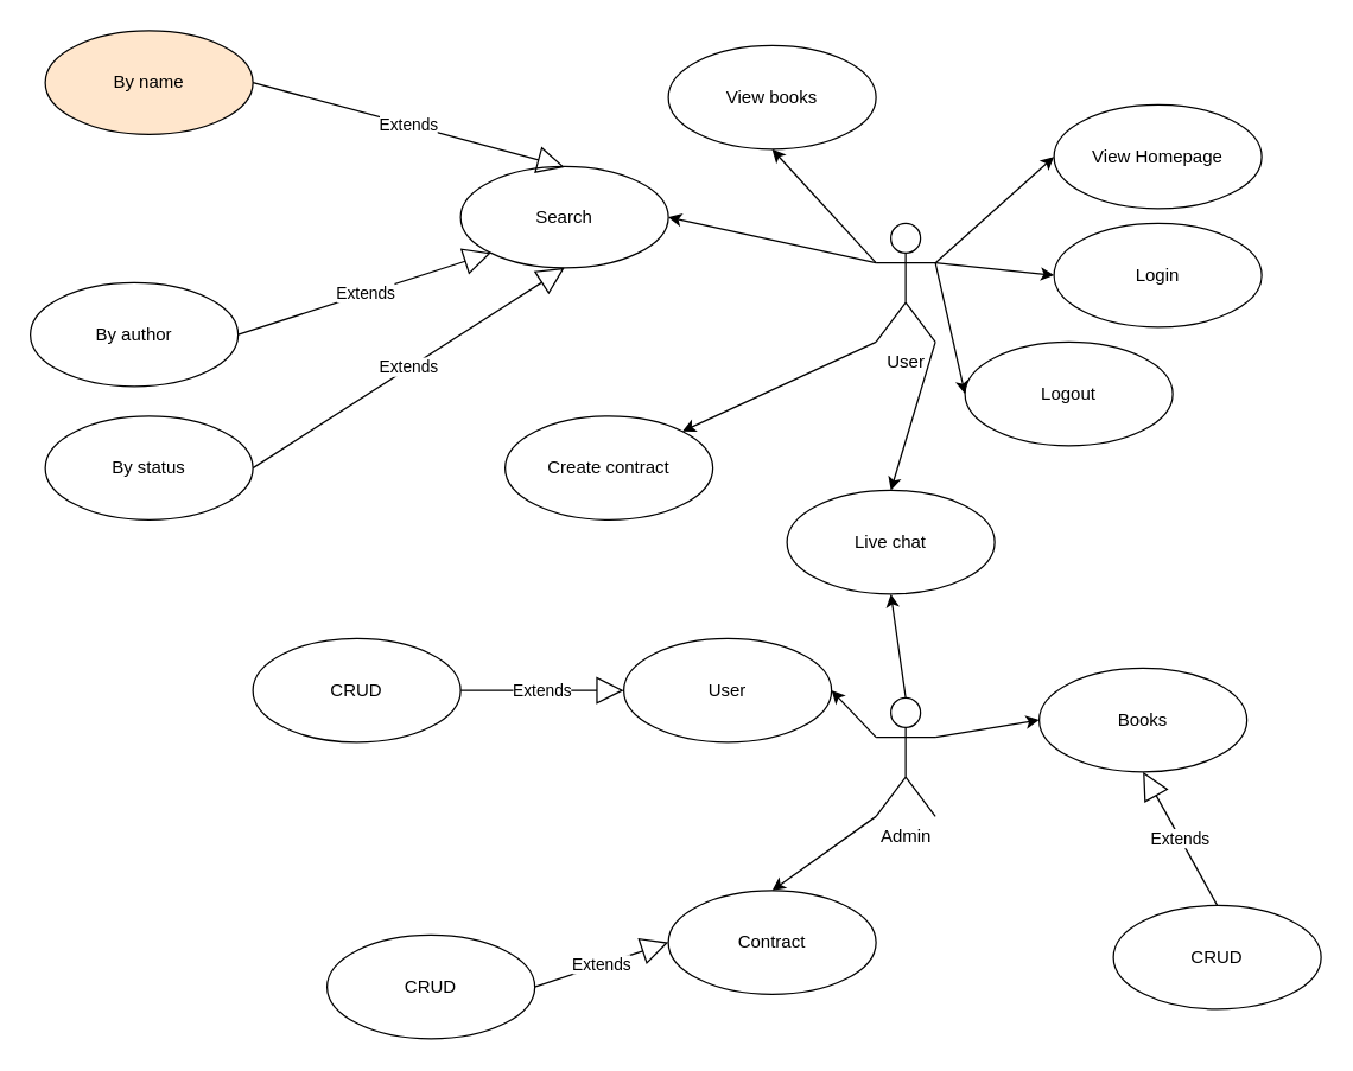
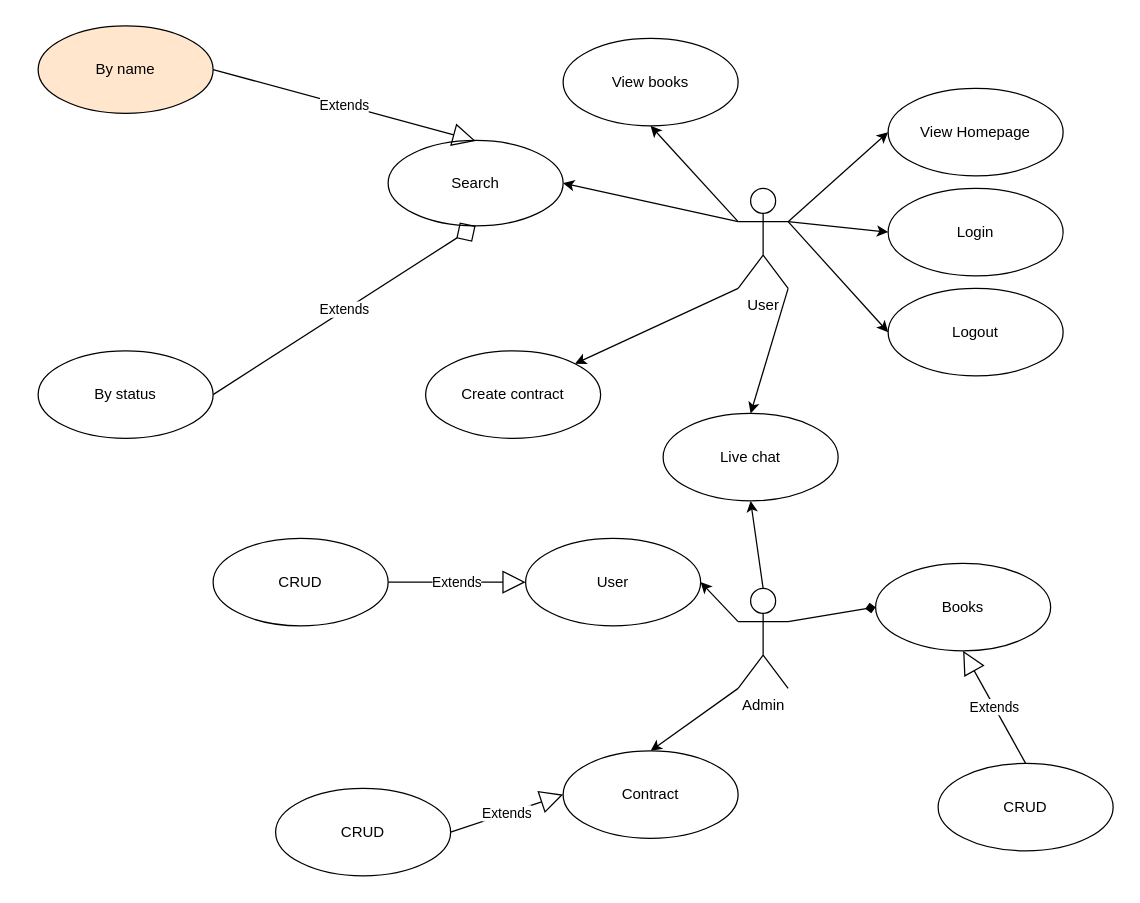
  <mxCell id="0" />
  <mxCell id="1" parent="0" />
  <mxCell id="2" value="User" style="shape=umlActor;verticalLabelPosition=bottom;verticalAlign=top;html=1;outlineConnect=0;" vertex="1" parent="1"><mxGeometry x="590" y="150" width="40" height="80" as="geometry" /></mxCell>
  <mxCell id="3" value="Admin" style="shape=umlActor;verticalLabelPosition=bottom;verticalAlign=top;html=1;outlineConnect=0;" vertex="1" parent="1"><mxGeometry x="590" y="470" width="40" height="80" as="geometry" /></mxCell>
  <mxCell id="4" value="" style="endArrow=classic;html=1;exitX=1;exitY=0.333;exitDx=0;exitDy=0;exitPerimeter=0;entryX=0;entryY=0.5;entryDx=0;entryDy=0;" edge="1" parent="1" source="2" target="5"><mxGeometry width="50" height="50" relative="1" as="geometry"><mxPoint x="630" y="180" as="sourcePoint" /><mxPoint x="710" y="110" as="targetPoint" /></mxGeometry></mxCell>
  <mxCell id="5" value="View Homepage" style="ellipse;whiteSpace=wrap;html=1;" vertex="1" parent="1"><mxGeometry x="710" y="70" width="140" height="70" as="geometry" /></mxCell>
  <mxCell id="6" value="" style="endArrow=classic;html=1;entryX=0;entryY=0.5;entryDx=0;entryDy=0;exitX=1;exitY=0.333;exitDx=0;exitDy=0;exitPerimeter=0;" edge="1" parent="1" target="7" source="2"><mxGeometry width="50" height="50" relative="1" as="geometry"><mxPoint x="620" y="250" as="sourcePoint" /><mxPoint x="710" y="190" as="targetPoint" /></mxGeometry></mxCell>
  <mxCell id="7" value="Login" style="ellipse;whiteSpace=wrap;html=1;" vertex="1" parent="1"><mxGeometry x="710" y="150" width="140" height="70" as="geometry" /></mxCell>
  <mxCell id="8" value="" style="endArrow=classic;html=1;entryX=0;entryY=0.5;entryDx=0;entryDy=0;exitX=1;exitY=0.333;exitDx=0;exitDy=0;exitPerimeter=0;" edge="1" parent="1" target="9" source="2"><mxGeometry width="50" height="50" relative="1" as="geometry"><mxPoint x="630" y="180" as="sourcePoint" /><mxPoint x="710" y="270" as="targetPoint" /></mxGeometry></mxCell>
- <mxCell id="9" value="Logout" style="ellipse;whiteSpace=wrap;html=1;" vertex="1" parent="1"><mxGeometry x="650" y="230" width="140" height="70" as="geometry" /></mxCell>
+ <mxCell id="9" value="Logout" style="ellipse;whiteSpace=wrap;html=1;" vertex="1" parent="1"><mxGeometry x="710" y="230" width="140" height="70" as="geometry" /></mxCell>
  <mxCell id="10" value="" style="endArrow=classic;html=1;entryX=0.5;entryY=1;entryDx=0;entryDy=0;exitX=0;exitY=0.333;exitDx=0;exitDy=0;exitPerimeter=0;" edge="1" parent="1" target="11" source="2"><mxGeometry width="50" height="50" relative="1" as="geometry"><mxPoint x="370" y="136.667" as="sourcePoint" /><mxPoint x="450" y="70" as="targetPoint" /></mxGeometry></mxCell>
  <mxCell id="11" value="View books" style="ellipse;whiteSpace=wrap;html=1;" vertex="1" parent="1"><mxGeometry x="450" y="30" width="140" height="70" as="geometry" /></mxCell>
  <mxCell id="12" value="" style="endArrow=classic;html=1;entryX=1;entryY=0.5;entryDx=0;entryDy=0;exitX=0;exitY=0.333;exitDx=0;exitDy=0;exitPerimeter=0;" edge="1" parent="1" target="13" source="2"><mxGeometry width="50" height="50" relative="1" as="geometry"><mxPoint x="450" y="258.337" as="sourcePoint" /><mxPoint x="310" y="151.67" as="targetPoint" /></mxGeometry></mxCell>
  <mxCell id="13" value="Search" style="ellipse;whiteSpace=wrap;html=1;" vertex="1" parent="1"><mxGeometry x="310" y="111.67" width="140" height="68.33" as="geometry" /></mxCell>
  <mxCell id="14" value="" style="endArrow=classic;html=1;entryX=1;entryY=0;entryDx=0;entryDy=0;exitX=0;exitY=1;exitDx=0;exitDy=0;exitPerimeter=0;" edge="1" parent="1" target="15" source="2"><mxGeometry width="50" height="50" relative="1" as="geometry"><mxPoint x="550" y="469.997" as="sourcePoint" /><mxPoint x="410" y="363.33" as="targetPoint" /></mxGeometry></mxCell>
  <mxCell id="15" value="Create contract" style="ellipse;whiteSpace=wrap;html=1;" vertex="1" parent="1"><mxGeometry x="340" y="280" width="140" height="70" as="geometry" /></mxCell>
  <mxCell id="16" value="Extends" style="endArrow=block;endSize=16;endFill=0;html=1;exitX=1;exitY=0.5;exitDx=0;exitDy=0;" edge="1" parent="1" source="19"><mxGeometry width="160" relative="1" as="geometry"><mxPoint x="170" y="60" as="sourcePoint" /><mxPoint x="380" y="112" as="targetPoint" /></mxGeometry></mxCell>
- <mxCell id="17" value="Extends" style="endArrow=block;endSize=16;endFill=0;html=1;entryX=0;entryY=1;entryDx=0;entryDy=0;exitX=1;exitY=0.5;exitDx=0;exitDy=0;" edge="1" parent="1" source="20" target="13"><mxGeometry width="160" relative="1" as="geometry"><mxPoint x="160" y="220" as="sourcePoint" /><mxPoint x="400" y="131.67" as="targetPoint" /></mxGeometry></mxCell>
- <mxCell id="18" value="Extends" style="endArrow=block;endSize=16;endFill=0;html=1;entryX=0.5;entryY=1;entryDx=0;entryDy=0;exitX=1;exitY=0.5;exitDx=0;exitDy=0;" edge="1" parent="1" source="21" target="13"><mxGeometry width="160" relative="1" as="geometry"><mxPoint x="170" y="310" as="sourcePoint" /><mxPoint x="410" y="141.67" as="targetPoint" /></mxGeometry></mxCell>
+ <mxCell id="18" value="Extends" style="endArrow=diamond;endSize=16;endFill=0;html=1;entryX=0.5;entryY=1;entryDx=0;entryDy=0;exitX=1;exitY=0.5;exitDx=0;exitDy=0;" edge="1" parent="1" source="21" target="13"><mxGeometry width="160" relative="1" as="geometry"><mxPoint x="170" y="310" as="sourcePoint" /><mxPoint x="410" y="141.67" as="targetPoint" /></mxGeometry></mxCell>
  <mxCell id="19" value="By name" style="ellipse;whiteSpace=wrap;html=1;fillColor=#ffe6cc;" vertex="1" parent="1"><mxGeometry x="30" y="20" width="140" height="70" as="geometry" /></mxCell>
- <mxCell id="20" value="By author" style="ellipse;whiteSpace=wrap;html=1;" vertex="1" parent="1"><mxGeometry x="20" y="190" width="140" height="70" as="geometry" /></mxCell>
  <mxCell id="21" value="By status" style="ellipse;whiteSpace=wrap;html=1;" vertex="1" parent="1"><mxGeometry x="30" y="280" width="140" height="70" as="geometry" /></mxCell>
  <mxCell id="22" value="" style="endArrow=classic;html=1;entryX=0.5;entryY=0;entryDx=0;entryDy=0;exitX=1;exitY=1;exitDx=0;exitDy=0;exitPerimeter=0;" edge="1" parent="1" target="23" source="2"><mxGeometry width="50" height="50" relative="1" as="geometry"><mxPoint x="810" y="270" as="sourcePoint" /><mxPoint x="600" y="413.33" as="targetPoint" /></mxGeometry></mxCell>
  <mxCell id="23" value="Live chat" style="ellipse;whiteSpace=wrap;html=1;" vertex="1" parent="1"><mxGeometry x="530" y="330" width="140" height="70" as="geometry" /></mxCell>
  <mxCell id="24" value="" style="endArrow=classic;html=1;entryX=0.5;entryY=1;entryDx=0;entryDy=0;exitX=0.5;exitY=0;exitDx=0;exitDy=0;exitPerimeter=0;" edge="1" parent="1" source="3" target="23"><mxGeometry width="50" height="50" relative="1" as="geometry"><mxPoint x="640" y="240" as="sourcePoint" /><mxPoint x="610" y="340" as="targetPoint" /></mxGeometry></mxCell>
  <mxCell id="25" value="Extends" style="endArrow=block;endSize=16;endFill=0;html=1;exitX=1;exitY=0.5;exitDx=0;exitDy=0;entryX=0;entryY=0.5;entryDx=0;entryDy=0;" edge="1" parent="1" source="26" target="29"><mxGeometry width="160" relative="1" as="geometry"><mxPoint x="310" y="460" as="sourcePoint" /><mxPoint x="420" y="465" as="targetPoint" /></mxGeometry></mxCell>
  <mxCell id="26" value="CRUD" style="ellipse;whiteSpace=wrap;html=1;" vertex="1" parent="1"><mxGeometry x="170" y="430" width="140" height="70" as="geometry" /></mxCell>
  <mxCell id="27" value="CRUD" style="ellipse;whiteSpace=wrap;html=1;" vertex="1" parent="1"><mxGeometry x="750" y="610" width="140" height="70" as="geometry" /></mxCell>
  <mxCell id="28" value="CRUD" style="ellipse;whiteSpace=wrap;html=1;" vertex="1" parent="1"><mxGeometry x="220" y="630" width="140" height="70" as="geometry" /></mxCell>
  <mxCell id="29" value="User" style="ellipse;whiteSpace=wrap;html=1;" vertex="1" parent="1"><mxGeometry x="420" y="430" width="140" height="70" as="geometry" /></mxCell>
  <mxCell id="30" value="Contract" style="ellipse;whiteSpace=wrap;html=1;" vertex="1" parent="1"><mxGeometry x="450" y="600" width="140" height="70" as="geometry" /></mxCell>
  <mxCell id="31" value="Extends" style="endArrow=block;endSize=16;endFill=0;html=1;exitX=1;exitY=0.5;exitDx=0;exitDy=0;entryX=0;entryY=0.5;entryDx=0;entryDy=0;" edge="1" parent="1" source="28" target="30"><mxGeometry width="160" relative="1" as="geometry"><mxPoint x="320" y="475" as="sourcePoint" /><mxPoint x="430" y="475" as="targetPoint" /></mxGeometry></mxCell>
  <mxCell id="32" value="" style="endArrow=classic;html=1;entryX=1;entryY=0.5;entryDx=0;entryDy=0;exitX=0;exitY=0.333;exitDx=0;exitDy=0;exitPerimeter=0;" edge="1" parent="1" source="3" target="29"><mxGeometry width="50" height="50" relative="1" as="geometry"><mxPoint x="600" y="186.667" as="sourcePoint" /><mxPoint x="530" y="110" as="targetPoint" /></mxGeometry></mxCell>
  <mxCell id="33" value="" style="endArrow=classic;html=1;entryX=0.5;entryY=0;entryDx=0;entryDy=0;exitX=0;exitY=1;exitDx=0;exitDy=0;exitPerimeter=0;" edge="1" parent="1" source="3" target="30"><mxGeometry width="50" height="50" relative="1" as="geometry"><mxPoint x="610" y="196.667" as="sourcePoint" /><mxPoint x="540" y="120" as="targetPoint" /></mxGeometry></mxCell>
  <mxCell id="34" value="Extends" style="endArrow=block;endSize=16;endFill=0;html=1;exitX=0.5;exitY=0;exitDx=0;exitDy=0;entryX=0.5;entryY=1;entryDx=0;entryDy=0;" edge="1" parent="1" target="35" source="27"><mxGeometry width="160" relative="1" as="geometry"><mxPoint x="590" y="485" as="sourcePoint" /><mxPoint x="700" y="485" as="targetPoint" /></mxGeometry></mxCell>
  <mxCell id="35" value="Books" style="ellipse;whiteSpace=wrap;html=1;" vertex="1" parent="1"><mxGeometry x="700" y="450" width="140" height="70" as="geometry" /></mxCell>
- <mxCell id="36" value="" style="endArrow=classic;html=1;entryX=0;entryY=0.5;entryDx=0;entryDy=0;exitX=1;exitY=0.333;exitDx=0;exitDy=0;exitPerimeter=0;" edge="1" parent="1" source="3" target="35"><mxGeometry width="50" height="50" relative="1" as="geometry"><mxPoint x="600" y="506.667" as="sourcePoint" /><mxPoint x="570" y="475" as="targetPoint" /></mxGeometry></mxCell>
+ <mxCell id="36" value="" style="endArrow=diamond;html=1;entryX=0;entryY=0.5;entryDx=0;entryDy=0;exitX=1;exitY=0.333;exitDx=0;exitDy=0;exitPerimeter=0;" edge="1" parent="1" source="3" target="35"><mxGeometry width="50" height="50" relative="1" as="geometry"><mxPoint x="600" y="506.667" as="sourcePoint" /><mxPoint x="570" y="475" as="targetPoint" /></mxGeometry></mxCell>
